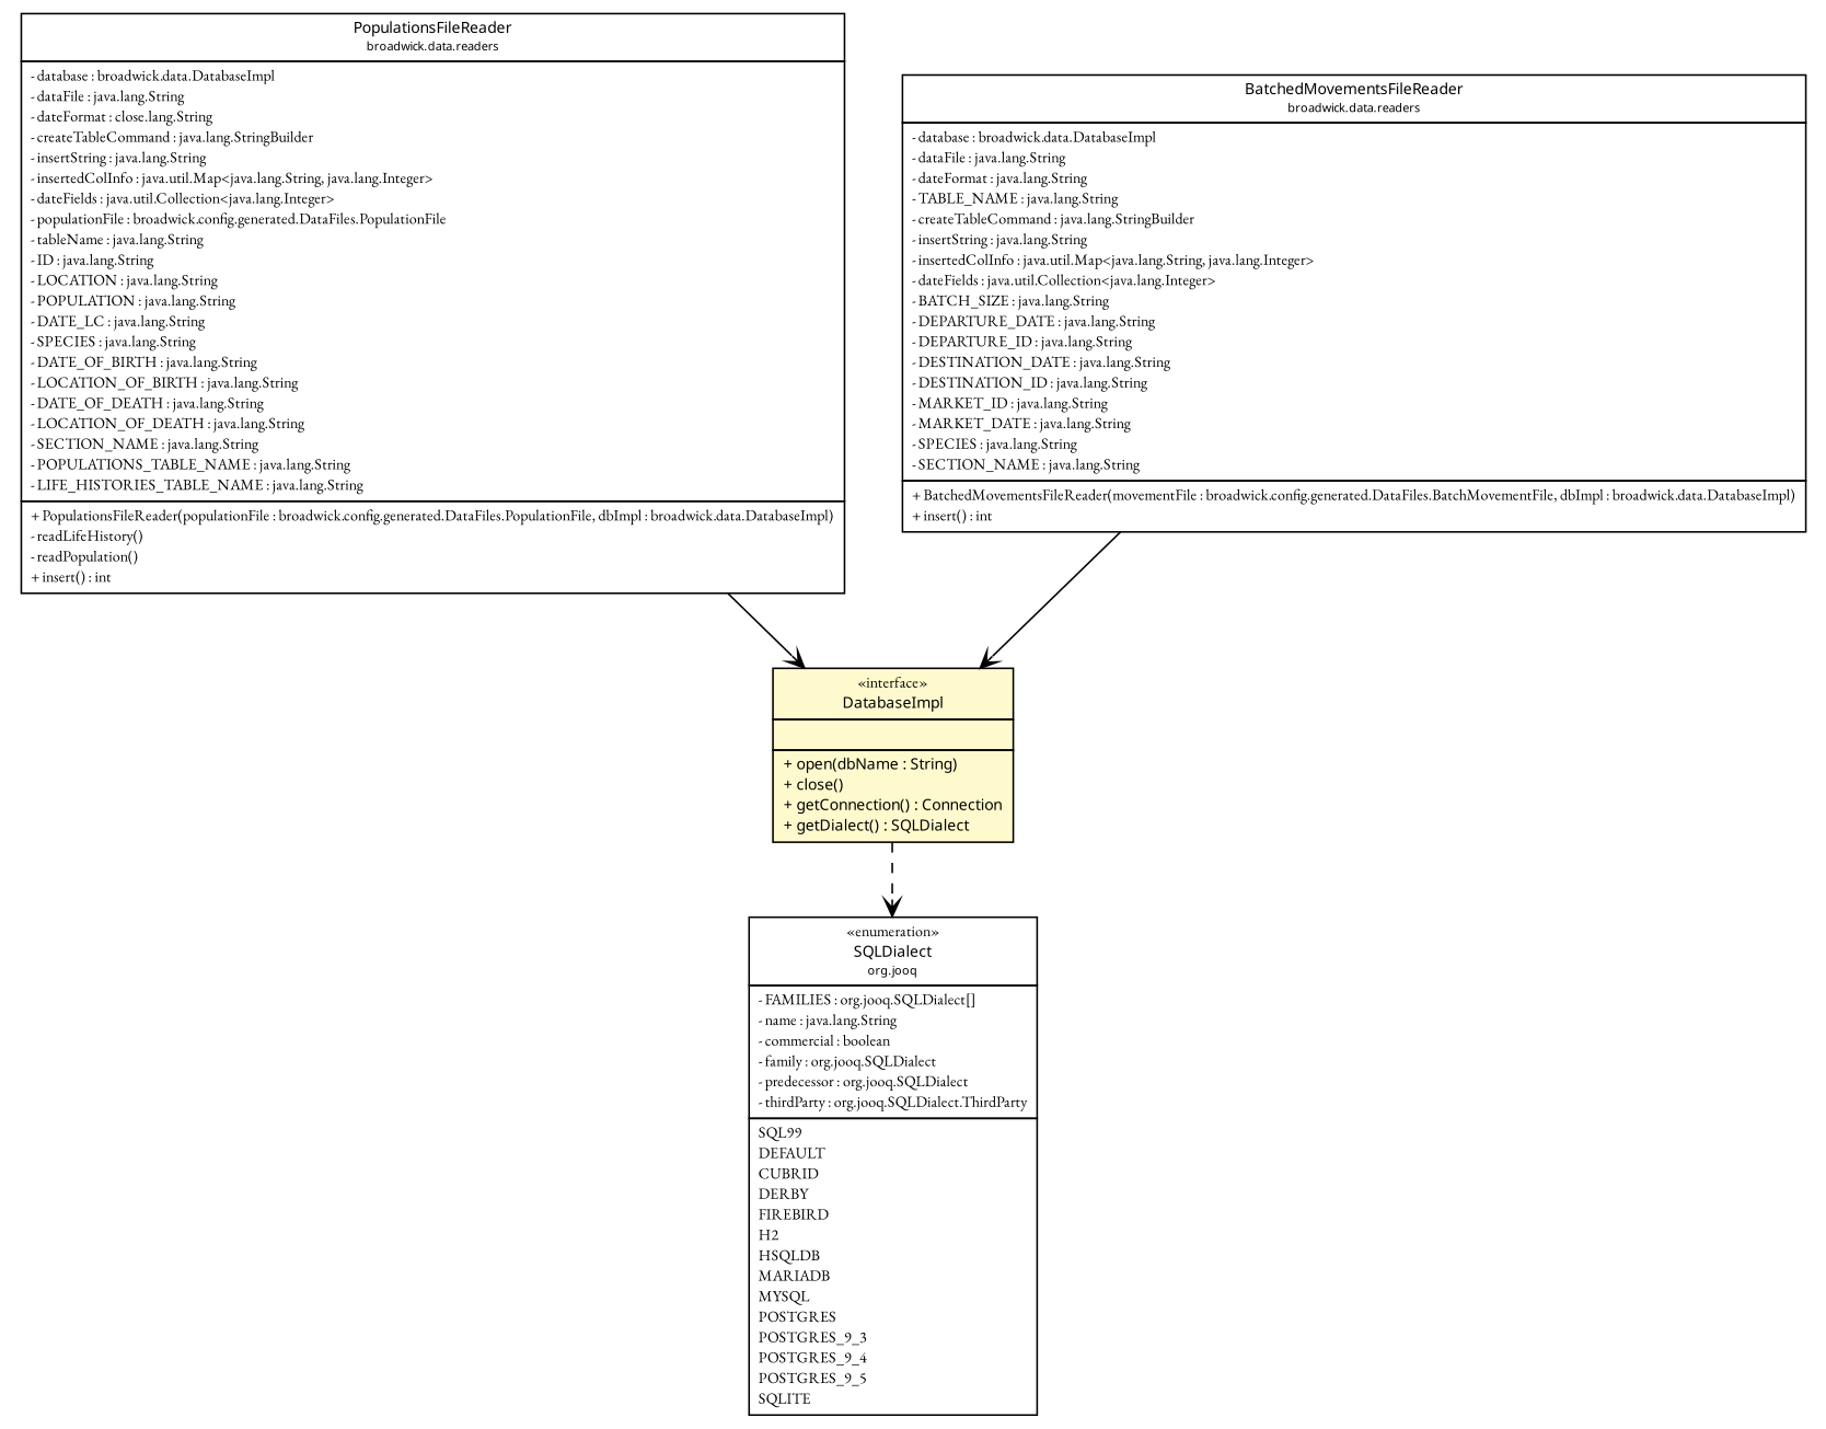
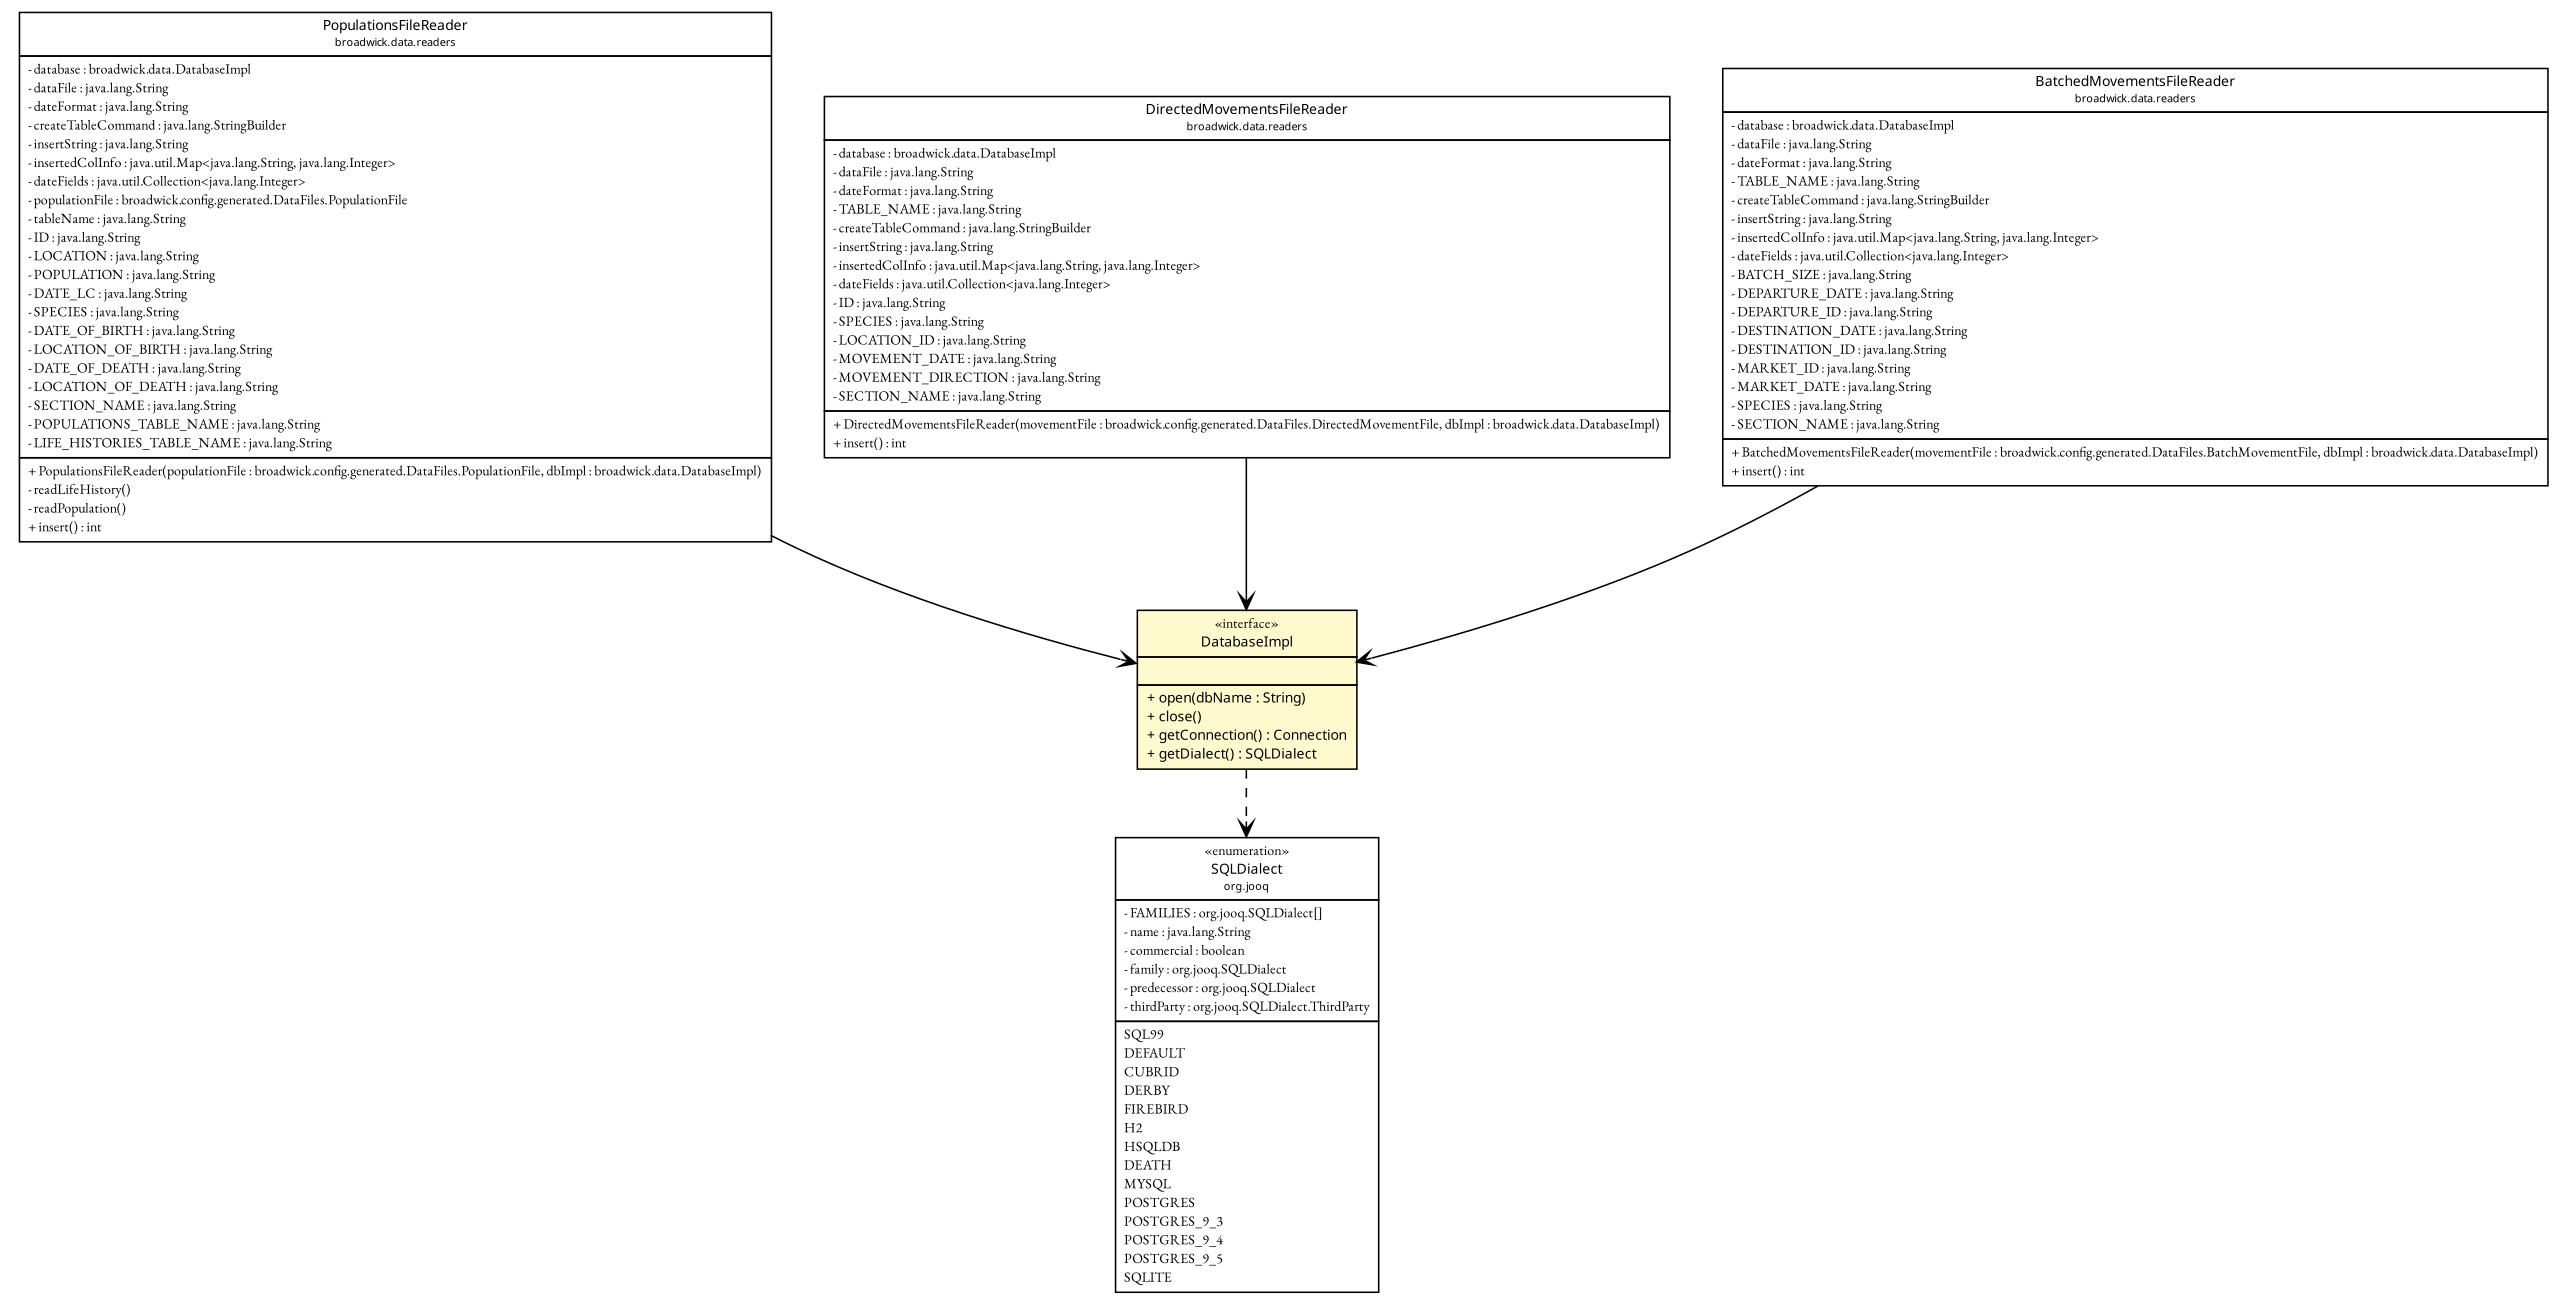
  digraph {
    fontname="EB Garamond"
    nodesep=0.25
    ranksep=0.5
    node [fontcolor=black fontname="EB Garamond" fontsize=9.0 shape=plaintext]
    edge [arrowhead=open color=black fontcolor=black fontname="EB Garamond" fontsize=10.0 headport=p labelfontname="Trebuchet MS" labelfontsize=10 tailport=p]
-   n1 [label=<<table title="org.jooq.SQLDialect" border="0" cellborder="1" cellspacing="0" cellpadding="2" port="p" href="http://java.sun.com/j2se/1.4.2/docs/api/org/jooq/SQLDialect.html"> 		<tr><td><table border="0" cellspacing="0" cellpadding="1"> <tr><td align="center" balign="center"> &#171;enumeration&#187; </td></tr> <tr><td align="center" balign="center"><font face="Trebuchet MS"> SQLDialect </font></td></tr> <tr><td align="center" balign="center"><font face="Trebuchet MS" point-size="7.0"> org.jooq </font></td></tr> 		</table></td></tr> 		<tr><td><table border="0" cellspacing="0" cellpadding="1"> <tr><td align="left" balign="left"> - FAMILIES : org.jooq.SQLDialect[] </td></tr> <tr><td align="left" balign="left"> - name : java.lang.String </td></tr> <tr><td align="left" balign="left"> - commercial : boolean </td></tr> <tr><td align="left" balign="left"> - family : org.jooq.SQLDialect </td></tr> <tr><td align="left" balign="left"> - predecessor : org.jooq.SQLDialect </td></tr> <tr><td align="left" balign="left"> - thirdParty : org.jooq.SQLDialect.ThirdParty </td></tr> 		</table></td></tr> 		<tr><td><table border="0" cellspacing="0" cellpadding="1"> <tr><td align="left" balign="left"> SQL99 </td></tr> <tr><td align="left" balign="left"> DEFAULT </td></tr> <tr><td align="left" balign="left"> CUBRID </td></tr> <tr><td align="left" balign="left"> DERBY </td></tr> <tr><td align="left" balign="left"> FIREBIRD </td></tr> <tr><td align="left" balign="left"> H2 </td></tr> <tr><td align="left" balign="left"> HSQLDB </td></tr> <tr><td align="left" balign="left"> MARIADB </td></tr> <tr><td align="left" balign="left"> MYSQL </td></tr> <tr><td align="left" balign="left"> POSTGRES </td></tr> <tr><td align="left" balign="left"> POSTGRES_9_3 </td></tr> <tr><td align="left" balign="left"> POSTGRES_9_4 </td></tr> <tr><td align="left" balign="left"> POSTGRES_9_5 </td></tr> <tr><td align="left" balign="left"> SQLITE </td></tr> 		</table></td></tr> 		</table>>]
+   n1 [label=<<table title="org.jooq.SQLDialect" border="0" cellborder="1" cellspacing="0" cellpadding="2" port="p" href="http://java.sun.com/j2se/1.4.2/docs/api/org/jooq/SQLDialect.html"> 		<tr><td><table border="0" cellspacing="0" cellpadding="1"> <tr><td align="center" balign="center"> &#171;enumeration&#187; </td></tr> <tr><td align="center" balign="center"><font face="Trebuchet MS"> SQLDialect </font></td></tr> <tr><td align="center" balign="center"><font face="Trebuchet MS" point-size="7.0"> org.jooq </font></td></tr> 		</table></td></tr> 		<tr><td><table border="0" cellspacing="0" cellpadding="1"> <tr><td align="left" balign="left"> - FAMILIES : org.jooq.SQLDialect[] </td></tr> <tr><td align="left" balign="left"> - name : java.lang.String </td></tr> <tr><td align="left" balign="left"> - commercial : boolean </td></tr> <tr><td align="left" balign="left"> - family : org.jooq.SQLDialect </td></tr> <tr><td align="left" balign="left"> - predecessor : org.jooq.SQLDialect </td></tr> <tr><td align="left" balign="left"> - thirdParty : org.jooq.SQLDialect.ThirdParty </td></tr> 		</table></td></tr> 		<tr><td><table border="0" cellspacing="0" cellpadding="1"> <tr><td align="left" balign="left"> SQL99 </td></tr> <tr><td align="left" balign="left"> DEFAULT </td></tr> <tr><td align="left" balign="left"> CUBRID </td></tr> <tr><td align="left" balign="left"> DERBY </td></tr> <tr><td align="left" balign="left"> FIREBIRD </td></tr> <tr><td align="left" balign="left"> H2 </td></tr> <tr><td align="left" balign="left"> HSQLDB </td></tr> <tr><td align="left" balign="left"> DEATH </td></tr> <tr><td align="left" balign="left"> MYSQL </td></tr> <tr><td align="left" balign="left"> POSTGRES </td></tr> <tr><td align="left" balign="left"> POSTGRES_9_3 </td></tr> <tr><td align="left" balign="left"> POSTGRES_9_4 </td></tr> <tr><td align="left" balign="left"> POSTGRES_9_5 </td></tr> <tr><td align="left" balign="left"> SQLITE </td></tr> 		</table></td></tr> 		</table>>]
    n2 [label=<<table title="broadwick.data.DatabaseImpl" border="0" cellborder="1" cellspacing="0" cellpadding="2" port="p" bgcolor="lemonChiffon" href="./DatabaseImpl.html"> 		<tr><td><table border="0" cellspacing="0" cellpadding="1"> <tr><td align="center" balign="center"> &#171;interface&#187; </td></tr> <tr><td align="center" balign="center"><font face="Trebuchet MS"> DatabaseImpl </font></td></tr> 		</table></td></tr> 		<tr><td><table border="0" cellspacing="0" cellpadding="1"> <tr><td align="left" balign="left">  </td></tr> 		</table></td></tr> 		<tr><td><table border="0" cellspacing="0" cellpadding="1"> <tr><td align="left" balign="left"><font face="Trebuchet MS" point-size="9.0"> + open(dbName : String) </font></td></tr> <tr><td align="left" balign="left"><font face="Trebuchet MS" point-size="9.0"> + close() </font></td></tr> <tr><td align="left" balign="left"><font face="Trebuchet MS" point-size="9.0"> + getConnection() : Connection </font></td></tr> <tr><td align="left" balign="left"><font face="Trebuchet MS" point-size="9.0"> + getDialect() : SQLDialect </font></td></tr> 		</table></td></tr> 		</table>>]
-   n3 [label=<<table title="broadwick.data.readers.PopulationsFileReader" border="0" cellborder="1" cellspacing="0" cellpadding="2" port="p" href="./readers/PopulationsFileReader.html"> 		<tr><td><table border="0" cellspacing="0" cellpadding="1"> <tr><td align="center" balign="center"><font face="Trebuchet MS"> PopulationsFileReader </font></td></tr> <tr><td align="center" balign="center"><font face="Trebuchet MS" point-size="7.0"> broadwick.data.readers </font></td></tr> 		</table></td></tr> 		<tr><td><table border="0" cellspacing="0" cellpadding="1"> <tr><td align="left" balign="left"> - database : broadwick.data.DatabaseImpl </td></tr> <tr><td align="left" balign="left"> - dataFile : java.lang.String </td></tr> <tr><td align="left" balign="left"> - dateFormat : close.lang.String </td></tr> <tr><td align="left" balign="left"> - createTableCommand : java.lang.StringBuilder </td></tr> <tr><td align="left" balign="left"> - insertString : java.lang.String </td></tr> <tr><td align="left" balign="left"> - insertedColInfo : java.util.Map&lt;java.lang.String, java.lang.Integer&gt; </td></tr> <tr><td align="left" balign="left"> - dateFields : java.util.Collection&lt;java.lang.Integer&gt; </td></tr> <tr><td align="left" balign="left"> - populationFile : broadwick.config.generated.DataFiles.PopulationFile </td></tr> <tr><td align="left" balign="left"> - tableName : java.lang.String </td></tr> <tr><td align="left" balign="left"> - ID : java.lang.String </td></tr> <tr><td align="left" balign="left"> - LOCATION : java.lang.String </td></tr> <tr><td align="left" balign="left"> - POPULATION : java.lang.String </td></tr> <tr><td align="left" balign="left"> - DATE_LC : java.lang.String </td></tr> <tr><td align="left" balign="left"> - SPECIES : java.lang.String </td></tr> <tr><td align="left" balign="left"> - DATE_OF_BIRTH : java.lang.String </td></tr> <tr><td align="left" balign="left"> - LOCATION_OF_BIRTH : java.lang.String </td></tr> <tr><td align="left" balign="left"> - DATE_OF_DEATH : java.lang.String </td></tr> <tr><td align="left" balign="left"> - LOCATION_OF_DEATH : java.lang.String </td></tr> <tr><td align="left" balign="left"> - SECTION_NAME : java.lang.String </td></tr> <tr><td align="left" balign="left"> - POPULATIONS_TABLE_NAME : java.lang.String </td></tr> <tr><td align="left" balign="left"> - LIFE_HISTORIES_TABLE_NAME : java.lang.String </td></tr> 		</table></td></tr> 		<tr><td><table border="0" cellspacing="0" cellpadding="1"> <tr><td align="left" balign="left"> + PopulationsFileReader(populationFile : broadwick.config.generated.DataFiles.PopulationFile, dbImpl : broadwick.data.DatabaseImpl) </td></tr> <tr><td align="left" balign="left"> - readLifeHistory() </td></tr> <tr><td align="left" balign="left"> - readPopulation() </td></tr> <tr><td align="left" balign="left"> + insert() : int </td></tr> 		</table></td></tr> 		</table>>]
+   n3 [label=<<table title="broadwick.data.readers.PopulationsFileReader" border="0" cellborder="1" cellspacing="0" cellpadding="2" port="p" href="./readers/PopulationsFileReader.html"> 		<tr><td><table border="0" cellspacing="0" cellpadding="1"> <tr><td align="center" balign="center"><font face="Trebuchet MS"> PopulationsFileReader </font></td></tr> <tr><td align="center" balign="center"><font face="Trebuchet MS" point-size="7.0"> broadwick.data.readers </font></td></tr> 		</table></td></tr> 		<tr><td><table border="0" cellspacing="0" cellpadding="1"> <tr><td align="left" balign="left"> - database : broadwick.data.DatabaseImpl </td></tr> <tr><td align="left" balign="left"> - dataFile : java.lang.String </td></tr> <tr><td align="left" balign="left"> - dateFormat : java.lang.String </td></tr> <tr><td align="left" balign="left"> - createTableCommand : java.lang.StringBuilder </td></tr> <tr><td align="left" balign="left"> - insertString : java.lang.String </td></tr> <tr><td align="left" balign="left"> - insertedColInfo : java.util.Map&lt;java.lang.String, java.lang.Integer&gt; </td></tr> <tr><td align="left" balign="left"> - dateFields : java.util.Collection&lt;java.lang.Integer&gt; </td></tr> <tr><td align="left" balign="left"> - populationFile : broadwick.config.generated.DataFiles.PopulationFile </td></tr> <tr><td align="left" balign="left"> - tableName : java.lang.String </td></tr> <tr><td align="left" balign="left"> - ID : java.lang.String </td></tr> <tr><td align="left" balign="left"> - LOCATION : java.lang.String </td></tr> <tr><td align="left" balign="left"> - POPULATION : java.lang.String </td></tr> <tr><td align="left" balign="left"> - DATE_LC : java.lang.String </td></tr> <tr><td align="left" balign="left"> - SPECIES : java.lang.String </td></tr> <tr><td align="left" balign="left"> - DATE_OF_BIRTH : java.lang.String </td></tr> <tr><td align="left" balign="left"> - LOCATION_OF_BIRTH : java.lang.String </td></tr> <tr><td align="left" balign="left"> - DATE_OF_DEATH : java.lang.String </td></tr> <tr><td align="left" balign="left"> - LOCATION_OF_DEATH : java.lang.String </td></tr> <tr><td align="left" balign="left"> - SECTION_NAME : java.lang.String </td></tr> <tr><td align="left" balign="left"> - POPULATIONS_TABLE_NAME : java.lang.String </td></tr> <tr><td align="left" balign="left"> - LIFE_HISTORIES_TABLE_NAME : java.lang.String </td></tr> 		</table></td></tr> 		<tr><td><table border="0" cellspacing="0" cellpadding="1"> <tr><td align="left" balign="left"> + PopulationsFileReader(populationFile : broadwick.config.generated.DataFiles.PopulationFile, dbImpl : broadwick.data.DatabaseImpl) </td></tr> <tr><td align="left" balign="left"> - readLifeHistory() </td></tr> <tr><td align="left" balign="left"> - readPopulation() </td></tr> <tr><td align="left" balign="left"> + insert() : int </td></tr> 		</table></td></tr> 		</table>>]
+   n4 [label=<<table title="broadwick.data.readers.DirectedMovementsFileReader" border="0" cellborder="1" cellspacing="0" cellpadding="2" port="p" href="./readers/DirectedMovementsFileReader.html"> 		<tr><td><table border="0" cellspacing="0" cellpadding="1"> <tr><td align="center" balign="center"><font face="Trebuchet MS"> DirectedMovementsFileReader </font></td></tr> <tr><td align="center" balign="center"><font face="Trebuchet MS" point-size="7.0"> broadwick.data.readers </font></td></tr> 		</table></td></tr> 		<tr><td><table border="0" cellspacing="0" cellpadding="1"> <tr><td align="left" balign="left"> - database : broadwick.data.DatabaseImpl </td></tr> <tr><td align="left" balign="left"> - dataFile : java.lang.String </td></tr> <tr><td align="left" balign="left"> - dateFormat : java.lang.String </td></tr> <tr><td align="left" balign="left"> - TABLE_NAME : java.lang.String </td></tr> <tr><td align="left" balign="left"> - createTableCommand : java.lang.StringBuilder </td></tr> <tr><td align="left" balign="left"> - insertString : java.lang.String </td></tr> <tr><td align="left" balign="left"> - insertedColInfo : java.util.Map&lt;java.lang.String, java.lang.Integer&gt; </td></tr> <tr><td align="left" balign="left"> - dateFields : java.util.Collection&lt;java.lang.Integer&gt; </td></tr> <tr><td align="left" balign="left"> - ID : java.lang.String </td></tr> <tr><td align="left" balign="left"> - SPECIES : java.lang.String </td></tr> <tr><td align="left" balign="left"> - LOCATION_ID : java.lang.String </td></tr> <tr><td align="left" balign="left"> - MOVEMENT_DATE : java.lang.String </td></tr> <tr><td align="left" balign="left"> - MOVEMENT_DIRECTION : java.lang.String </td></tr> <tr><td align="left" balign="left"> - SECTION_NAME : java.lang.String </td></tr> 		</table></td></tr> 		<tr><td><table border="0" cellspacing="0" cellpadding="1"> <tr><td align="left" balign="left"> + DirectedMovementsFileReader(movementFile : broadwick.config.generated.DataFiles.DirectedMovementFile, dbImpl : broadwick.data.DatabaseImpl) </td></tr> <tr><td align="left" balign="left"> + insert() : int </td></tr> 		</table></td></tr> 		</table>>]
    n5 [label=<<table title="broadwick.data.readers.BatchedMovementsFileReader" border="0" cellborder="1" cellspacing="0" cellpadding="2" port="p" href="./readers/BatchedMovementsFileReader.html"> 		<tr><td><table border="0" cellspacing="0" cellpadding="1"> <tr><td align="center" balign="center"><font face="Trebuchet MS"> BatchedMovementsFileReader </font></td></tr> <tr><td align="center" balign="center"><font face="Trebuchet MS" point-size="7.0"> broadwick.data.readers </font></td></tr> 		</table></td></tr> 		<tr><td><table border="0" cellspacing="0" cellpadding="1"> <tr><td align="left" balign="left"> - database : broadwick.data.DatabaseImpl </td></tr> <tr><td align="left" balign="left"> - dataFile : java.lang.String </td></tr> <tr><td align="left" balign="left"> - dateFormat : java.lang.String </td></tr> <tr><td align="left" balign="left"> - TABLE_NAME : java.lang.String </td></tr> <tr><td align="left" balign="left"> - createTableCommand : java.lang.StringBuilder </td></tr> <tr><td align="left" balign="left"> - insertString : java.lang.String </td></tr> <tr><td align="left" balign="left"> - insertedColInfo : java.util.Map&lt;java.lang.String, java.lang.Integer&gt; </td></tr> <tr><td align="left" balign="left"> - dateFields : java.util.Collection&lt;java.lang.Integer&gt; </td></tr> <tr><td align="left" balign="left"> - BATCH_SIZE : java.lang.String </td></tr> <tr><td align="left" balign="left"> - DEPARTURE_DATE : java.lang.String </td></tr> <tr><td align="left" balign="left"> - DEPARTURE_ID : java.lang.String </td></tr> <tr><td align="left" balign="left"> - DESTINATION_DATE : java.lang.String </td></tr> <tr><td align="left" balign="left"> - DESTINATION_ID : java.lang.String </td></tr> <tr><td align="left" balign="left"> - MARKET_ID : java.lang.String </td></tr> <tr><td align="left" balign="left"> - MARKET_DATE : java.lang.String </td></tr> <tr><td align="left" balign="left"> - SPECIES : java.lang.String </td></tr> <tr><td align="left" balign="left"> - SECTION_NAME : java.lang.String </td></tr> 		</table></td></tr> 		<tr><td><table border="0" cellspacing="0" cellpadding="1"> <tr><td align="left" balign="left"> + BatchedMovementsFileReader(movementFile : broadwick.config.generated.DataFiles.BatchMovementFile, dbImpl : broadwick.data.DatabaseImpl) </td></tr> <tr><td align="left" balign="left"> + insert() : int </td></tr> 		</table></td></tr> 		</table>>]
    n2 -> n1 [style=dashed]
    n3 -> n2
+   n4 -> n2
    n5 -> n2
  }
